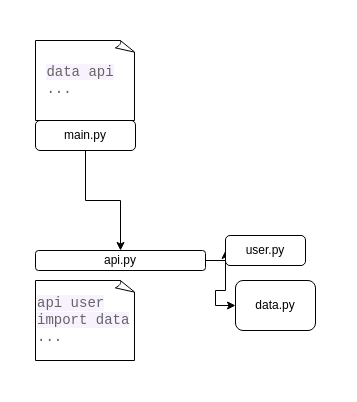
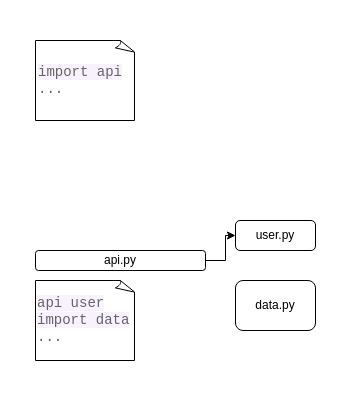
  <mxCell id="0" />
  <mxCell id="1" parent="0" />
  <mxCell id="2" value="" style="rounded=0;whiteSpace=wrap;html=1;strokeColor=none;fillColor=none;" vertex="1" parent="1"><mxGeometry x="20" y="20" width="315" height="360" as="geometry" /></mxCell>
- <mxCell id="3" style="edgeStyle=orthogonalEdgeStyle;rounded=0;orthogonalLoop=1;jettySize=auto;html=1;entryX=0.5;entryY=0;entryDx=0;entryDy=0;" edge="1" parent="1" source="4" target="7"><mxGeometry relative="1" as="geometry" /></mxCell>
- <mxCell id="4" value="main.py" style="rounded=1;whiteSpace=wrap;html=1;" vertex="1" parent="1"><mxGeometry x="35" y="120" width="100" height="30" as="geometry" /></mxCell>
  <mxCell id="5" style="edgeStyle=orthogonalEdgeStyle;rounded=0;orthogonalLoop=1;jettySize=auto;html=1;exitX=1;exitY=0.5;exitDx=0;exitDy=0;startArrow=none;startFill=0;" edge="1" parent="1" source="7" target="8"><mxGeometry relative="1" as="geometry" /></mxCell>
- <mxCell id="6" style="edgeStyle=orthogonalEdgeStyle;rounded=0;orthogonalLoop=1;jettySize=auto;html=1;entryX=0;entryY=0.5;entryDx=0;entryDy=0;startArrow=none;startFill=0;" edge="1" parent="1" source="7" target="10"><mxGeometry relative="1" as="geometry" /></mxCell>
  <mxCell id="7" value="api.py" style="rounded=1;whiteSpace=wrap;html=1;" vertex="1" parent="1"><mxGeometry x="35" y="250" width="170" height="20" as="geometry" /></mxCell>
- <mxCell id="8" value="user.py" style="rounded=1;whiteSpace=wrap;html=1;" vertex="1" parent="1"><mxGeometry x="225" y="235" width="80" height="30" as="geometry" /></mxCell>
+ <mxCell id="8" value="user.py" style="rounded=1;whiteSpace=wrap;html=1;" vertex="1" parent="1"><mxGeometry x="235" y="220" width="80" height="30" as="geometry" /></mxCell>
  <mxCell id="9" value="" style="whiteSpace=wrap;html=1;shape=mxgraph.basic.document" vertex="1" parent="1"><mxGeometry x="35" width="100" height="80" as="geometry" y="40" /></mxCell>
  <mxCell id="10" value="data.py" style="rounded=1;whiteSpace=wrap;html=1;" vertex="1" parent="1"><mxGeometry x="235" y="280" width="80" height="50" as="geometry" /></mxCell>
- <mxCell id="11" value="&lt;span style=&quot;color: rgb(102 , 99 , 99) ; font-family: &amp;#34;cascadia code&amp;#34; , &amp;#34;courier new&amp;#34; , monospace ; font-size: 14px ; background-color: rgb(248 , 242 , 255)&quot;&gt;data api&lt;br&gt;&lt;div style=&quot;text-align: left&quot;&gt;...&lt;/div&gt;&lt;/span&gt;" style="text;html=1;strokeColor=none;fillColor=none;align=center;verticalAlign=middle;whiteSpace=wrap;rounded=0;" vertex="1" parent="1"><mxGeometry x="35" y="60" width="90" height="40" as="geometry" /></mxCell>
+ <mxCell id="11" value="&lt;span style=&quot;color: rgb(102 , 99 , 99) ; font-family: &amp;#34;cascadia code&amp;#34; , &amp;#34;courier new&amp;#34; , monospace ; font-size: 14px ; background-color: rgb(248 , 242 , 255)&quot;&gt;import api&lt;br&gt;&lt;div style=&quot;text-align: left&quot;&gt;...&lt;/div&gt;&lt;/span&gt;" style="text;html=1;strokeColor=none;fillColor=none;align=center;verticalAlign=middle;whiteSpace=wrap;rounded=0;" vertex="1" parent="1"><mxGeometry x="35" y="60" width="90" height="40" as="geometry" /></mxCell>
  <mxCell id="12" value="" style="whiteSpace=wrap;html=1;shape=mxgraph.basic.document" vertex="1" parent="1"><mxGeometry x="35" y="280" width="100" height="80" as="geometry" /></mxCell>
  <mxCell id="13" value="&lt;span style=&quot;color: rgb(102 , 99 , 99) ; font-family: &amp;#34;cascadia code&amp;#34; , &amp;#34;courier new&amp;#34; , monospace ; font-size: 14px ; background-color: rgb(248 , 242 , 255)&quot;&gt;api user&lt;br&gt;import data&lt;br&gt;&lt;div&gt;...&lt;/div&gt;&lt;/span&gt;" style="text;html=1;strokeColor=none;fillColor=none;align=left;verticalAlign=middle;whiteSpace=wrap;rounded=0;" vertex="1" parent="1"><mxGeometry x="35" y="300" width="100" height="40" as="geometry" /></mxCell>
